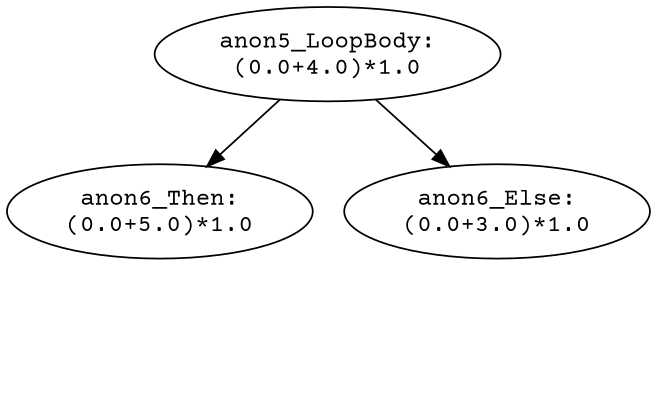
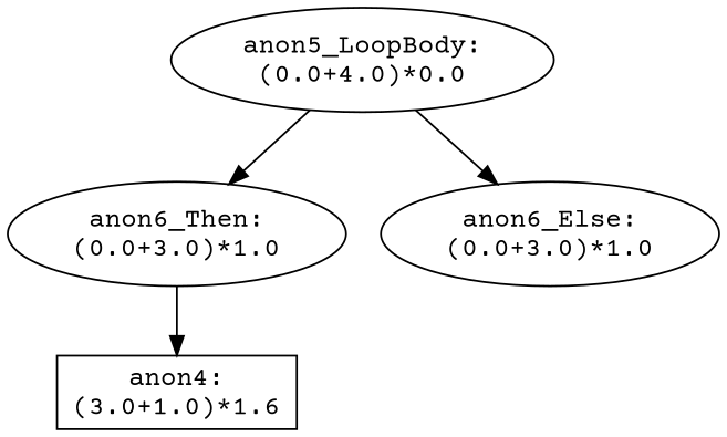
  digraph {
    fontname="Courier Prime"
    node [fontname="Courier Prime"]
    edge [fontname="Courier Prime"]
-   n1 [label="anon5_LoopBody:\n(0.0+4.0)*1.0"]
-   n2 [label="anon6_Then:\n(0.0+5.0)*1.0"]
+   n1 [label="anon5_LoopBody:\n(0.0+4.0)*0.0"]
+   n2 [label="anon6_Then:\n(0.0+3.0)*1.0"]
    n3 [label="anon6_Else:\n(0.0+3.0)*1.0"]
+   n4 [label="anon4:\n(3.0+1.0)*1.6" shape=box]
    n1 -> n2
    n1 -> n3
+   n2 -> n4
  }
